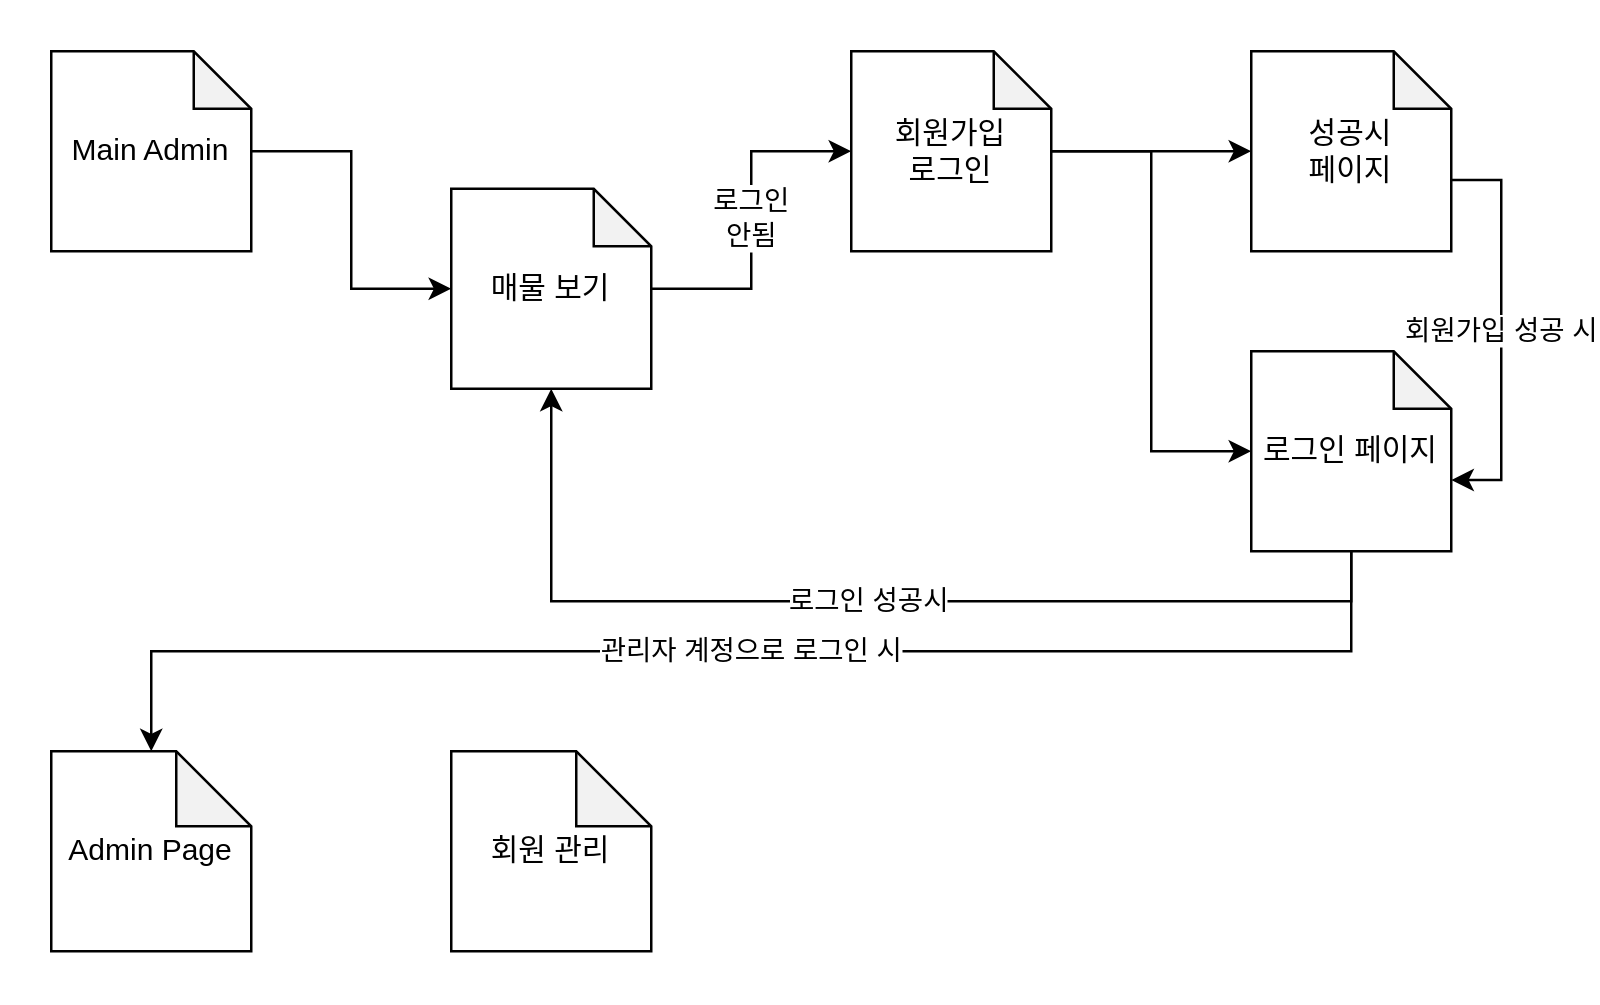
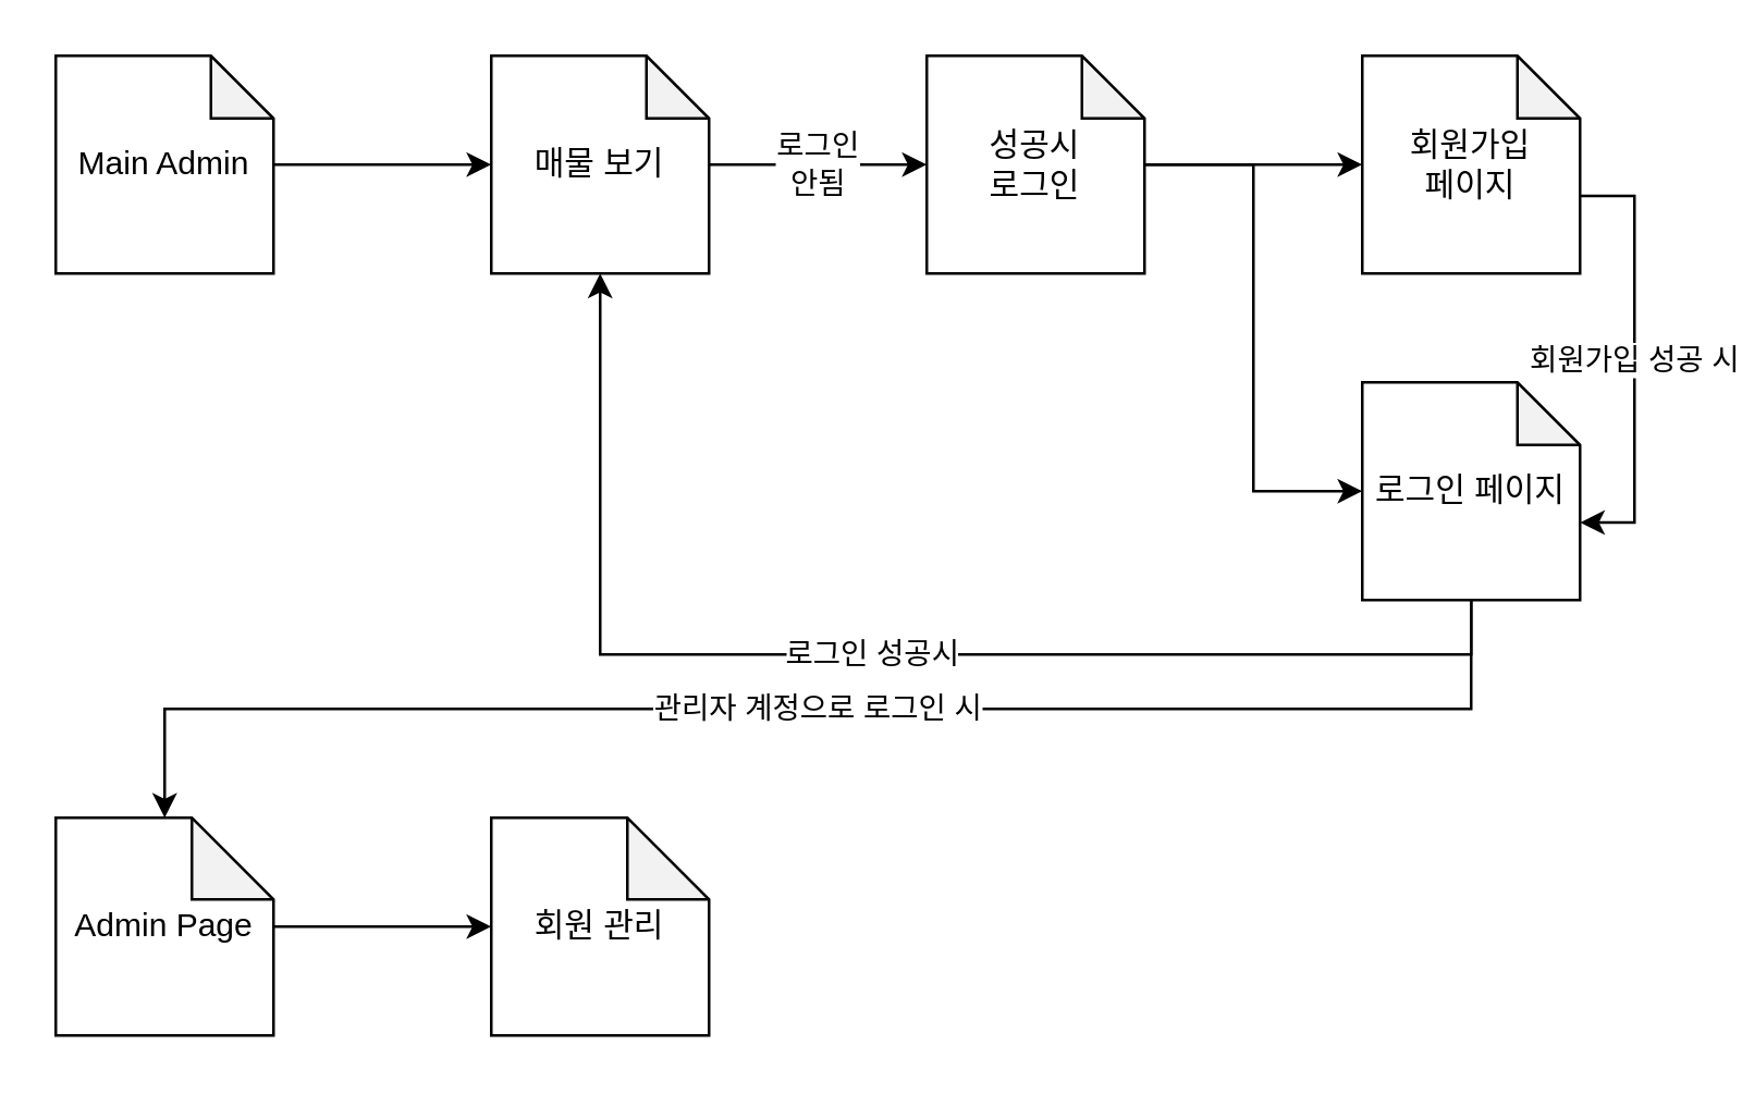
  <mxCell id="0" />
  <mxCell id="1" parent="0" />
  <mxCell id="2" style="edgeStyle=orthogonalEdgeStyle;rounded=0;orthogonalLoop=1;jettySize=auto;html=1;entryX=0;entryY=0.5;entryDx=0;entryDy=0;entryPerimeter=0;" edge="1" parent="1" source="4" target="10"><mxGeometry relative="1" as="geometry" /></mxCell>
  <mxCell id="3" style="edgeStyle=orthogonalEdgeStyle;rounded=0;orthogonalLoop=1;jettySize=auto;html=1;entryX=0;entryY=0.5;entryDx=0;entryDy=0;entryPerimeter=0;" edge="1" parent="1" source="4" target="15"><mxGeometry relative="1" as="geometry" /></mxCell>
- <mxCell id="4" value="회원가입&lt;br&gt;로그인" style="shape=note;whiteSpace=wrap;html=1;backgroundOutline=1;darkOpacity=0.05;size=23;" vertex="1" parent="1"><mxGeometry x="340" y="20" width="80" height="80" as="geometry" /></mxCell>
+ <mxCell id="4" value="성공시&lt;br&gt;로그인" style="shape=note;whiteSpace=wrap;html=1;backgroundOutline=1;darkOpacity=0.05;size=23;" vertex="1" parent="1"><mxGeometry x="340" y="20" width="80" height="80" as="geometry" /></mxCell>
+ <mxCell id="5" style="edgeStyle=orthogonalEdgeStyle;rounded=0;orthogonalLoop=1;jettySize=auto;html=1;entryX=0;entryY=0.5;entryDx=0;entryDy=0;entryPerimeter=0;" edge="1" parent="1" source="6" target="16"><mxGeometry relative="1" as="geometry" /></mxCell>
  <mxCell id="6" value="Admin Page" style="shape=note;whiteSpace=wrap;html=1;backgroundOutline=1;darkOpacity=0.05;" vertex="1" parent="1"><mxGeometry x="20" y="300" width="80" height="80" as="geometry" /></mxCell>
  <mxCell id="7" value="로그인&lt;br&gt;안됨" style="edgeStyle=orthogonalEdgeStyle;rounded=0;orthogonalLoop=1;jettySize=auto;html=1;entryX=0;entryY=0.5;entryDx=0;entryDy=0;entryPerimeter=0;" edge="1" parent="1" source="8" target="4"><mxGeometry relative="1" as="geometry" /></mxCell>
- <mxCell id="8" value="매물 보기" style="shape=note;whiteSpace=wrap;html=1;backgroundOutline=1;darkOpacity=0.05;size=23;" vertex="1" parent="1"><mxGeometry x="180" y="75" width="80" height="80" as="geometry" /></mxCell>
+ <mxCell id="8" value="매물 보기" style="shape=note;whiteSpace=wrap;html=1;backgroundOutline=1;darkOpacity=0.05;size=23;" vertex="1" parent="1"><mxGeometry x="180" y="20" width="80" height="80" as="geometry" /></mxCell>
  <mxCell id="9" value="회원가입 성공 시" style="edgeStyle=orthogonalEdgeStyle;rounded=0;orthogonalLoop=1;jettySize=auto;html=1;exitX=0;exitY=0;exitDx=80;exitDy=51.5;exitPerimeter=0;entryX=0;entryY=0;entryDx=80;entryDy=51.5;entryPerimeter=0;" edge="1" parent="1" source="10" target="15"><mxGeometry relative="1" as="geometry" /></mxCell>
- <mxCell id="10" value="성공시&lt;br&gt;페이지" style="shape=note;whiteSpace=wrap;html=1;backgroundOutline=1;darkOpacity=0.05;size=23;" vertex="1" parent="1"><mxGeometry x="500" y="20" width="80" height="80" as="geometry" /></mxCell>
+ <mxCell id="10" value="회원가입&lt;br&gt;페이지" style="shape=note;whiteSpace=wrap;html=1;backgroundOutline=1;darkOpacity=0.05;size=23;" vertex="1" parent="1"><mxGeometry x="500" y="20" width="80" height="80" as="geometry" /></mxCell>
  <mxCell id="11" style="edgeStyle=orthogonalEdgeStyle;rounded=0;orthogonalLoop=1;jettySize=auto;html=1;entryX=0;entryY=0.5;entryDx=0;entryDy=0;entryPerimeter=0;" edge="1" parent="1" source="12" target="8"><mxGeometry relative="1" as="geometry" /></mxCell>
  <mxCell id="12" value="Main Admin" style="shape=note;whiteSpace=wrap;html=1;backgroundOutline=1;darkOpacity=0.05;size=23;" vertex="1" parent="1"><mxGeometry x="20" y="20" width="80" height="80" as="geometry" /></mxCell>
  <mxCell id="13" value="로그인 성공시" style="edgeStyle=orthogonalEdgeStyle;rounded=0;orthogonalLoop=1;jettySize=auto;html=1;exitX=0.5;exitY=1;exitDx=0;exitDy=0;exitPerimeter=0;entryX=0.5;entryY=1;entryDx=0;entryDy=0;entryPerimeter=0;" edge="1" parent="1" source="15" target="8"><mxGeometry relative="1" as="geometry" /></mxCell>
  <mxCell id="14" value="관리자 계정으로 로그인 시" style="edgeStyle=orthogonalEdgeStyle;rounded=0;orthogonalLoop=1;jettySize=auto;html=1;" edge="1" parent="1" source="15" target="6"><mxGeometry relative="1" as="geometry"><Array as="points"><mxPoint x="540" y="260" /><mxPoint x="60" y="260" /></Array></mxGeometry></mxCell>
  <mxCell id="15" value="로그인 페이지" style="shape=note;whiteSpace=wrap;html=1;backgroundOutline=1;darkOpacity=0.05;size=23;" vertex="1" parent="1"><mxGeometry x="500" y="140" width="80" height="80" as="geometry" /></mxCell>
  <mxCell id="16" value="회원 관리" style="shape=note;whiteSpace=wrap;html=1;backgroundOutline=1;darkOpacity=0.05;" vertex="1" parent="1"><mxGeometry x="180" y="300" width="80" height="80" as="geometry" /></mxCell>
